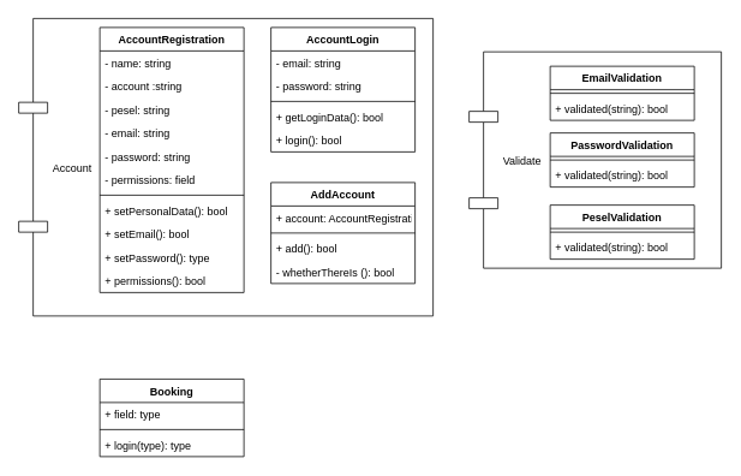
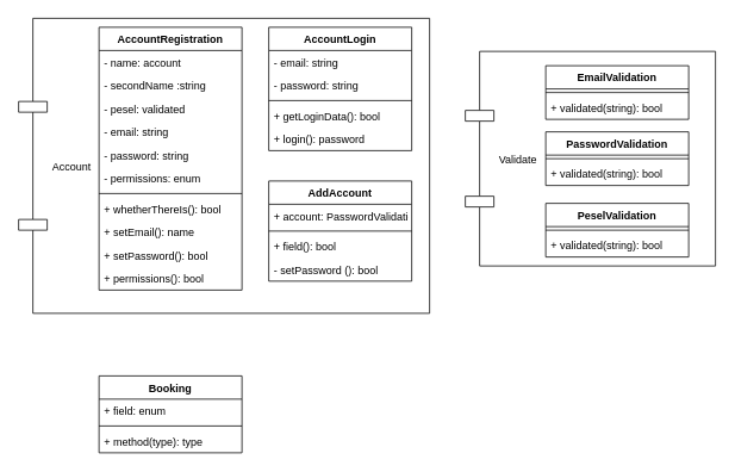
  <mxCell id="0" />
  <mxCell id="1" parent="0" />
  <mxCell id="2" value="Account" style="shape=component;align=left;spacingLeft=36;" vertex="1" parent="1"><mxGeometry x="20" y="20" width="460" height="330" as="geometry" /></mxCell>
  <mxCell id="3" value="Validate" style="shape=component;align=left;spacingLeft=36;" vertex="1" parent="1"><mxGeometry x="520" y="57" width="280" height="240" as="geometry" /></mxCell>
  <mxCell id="4" value="AccountRegistration" style="swimlane;fontStyle=1;align=center;verticalAlign=top;childLayout=stackLayout;horizontal=1;startSize=26;horizontalStack=0;resizeParent=1;resizeParentMax=0;resizeLast=0;collapsible=1;marginBottom=0;" vertex="1" parent="1"><mxGeometry x="110" y="30" width="160" height="294" as="geometry" /></mxCell>
- <mxCell id="5" value="- name: string" style="text;strokeColor=none;fillColor=none;align=left;verticalAlign=top;spacingLeft=4;spacingRight=4;overflow=hidden;rotatable=0;points=[[0,0.5],[1,0.5]];portConstraint=eastwest;" vertex="1" parent="4"><mxGeometry y="26" width="160" height="26" as="geometry" /></mxCell>
- <mxCell id="6" value="- account :string" style="text;strokeColor=none;fillColor=none;align=left;verticalAlign=top;spacingLeft=4;spacingRight=4;overflow=hidden;rotatable=0;points=[[0,0.5],[1,0.5]];portConstraint=eastwest;" vertex="1" parent="4"><mxGeometry y="52" width="160" height="26" as="geometry" /></mxCell>
- <mxCell id="7" value="- pesel: string" style="text;strokeColor=none;fillColor=none;align=left;verticalAlign=top;spacingLeft=4;spacingRight=4;overflow=hidden;rotatable=0;points=[[0,0.5],[1,0.5]];portConstraint=eastwest;" vertex="1" parent="4"><mxGeometry y="78" width="160" height="26" as="geometry" /></mxCell>
+ <mxCell id="5" value="- name: account" style="text;strokeColor=none;fillColor=none;align=left;verticalAlign=top;spacingLeft=4;spacingRight=4;overflow=hidden;rotatable=0;points=[[0,0.5],[1,0.5]];portConstraint=eastwest;" vertex="1" parent="4"><mxGeometry y="26" width="160" height="26" as="geometry" /></mxCell>
+ <mxCell id="6" value="- secondName :string" style="text;strokeColor=none;fillColor=none;align=left;verticalAlign=top;spacingLeft=4;spacingRight=4;overflow=hidden;rotatable=0;points=[[0,0.5],[1,0.5]];portConstraint=eastwest;" vertex="1" parent="4"><mxGeometry y="52" width="160" height="26" as="geometry" /></mxCell>
+ <mxCell id="7" value="- pesel: validated" style="text;strokeColor=none;fillColor=none;align=left;verticalAlign=top;spacingLeft=4;spacingRight=4;overflow=hidden;rotatable=0;points=[[0,0.5],[1,0.5]];portConstraint=eastwest;" vertex="1" parent="4"><mxGeometry y="78" width="160" height="26" as="geometry" /></mxCell>
  <mxCell id="8" value="- email: string" style="text;strokeColor=none;fillColor=none;align=left;verticalAlign=top;spacingLeft=4;spacingRight=4;overflow=hidden;rotatable=0;points=[[0,0.5],[1,0.5]];portConstraint=eastwest;" vertex="1" parent="4"><mxGeometry y="104" width="160" height="26" as="geometry" /></mxCell>
  <mxCell id="9" value="- password: string" style="text;strokeColor=none;fillColor=none;align=left;verticalAlign=top;spacingLeft=4;spacingRight=4;overflow=hidden;rotatable=0;points=[[0,0.5],[1,0.5]];portConstraint=eastwest;" vertex="1" parent="4"><mxGeometry y="130" width="160" height="26" as="geometry" /></mxCell>
- <mxCell id="10" value="- permissions: field" style="text;strokeColor=none;fillColor=none;align=left;verticalAlign=top;spacingLeft=4;spacingRight=4;overflow=hidden;rotatable=0;points=[[0,0.5],[1,0.5]];portConstraint=eastwest;" vertex="1" parent="4"><mxGeometry y="156" width="160" height="26" as="geometry" /></mxCell>
+ <mxCell id="10" value="- permissions: enum" style="text;strokeColor=none;fillColor=none;align=left;verticalAlign=top;spacingLeft=4;spacingRight=4;overflow=hidden;rotatable=0;points=[[0,0.5],[1,0.5]];portConstraint=eastwest;" vertex="1" parent="4"><mxGeometry y="156" width="160" height="26" as="geometry" /></mxCell>
  <mxCell id="11" value="" style="line;strokeWidth=1;fillColor=none;align=left;verticalAlign=middle;spacingTop=-1;spacingLeft=3;spacingRight=3;rotatable=0;labelPosition=right;points=[];portConstraint=eastwest;" vertex="1" parent="4"><mxGeometry y="182" width="160" height="8" as="geometry" /></mxCell>
- <mxCell id="12" value="+ setPersonalData(): bool" style="text;strokeColor=none;fillColor=none;align=left;verticalAlign=top;spacingLeft=4;spacingRight=4;overflow=hidden;rotatable=0;points=[[0,0.5],[1,0.5]];portConstraint=eastwest;" vertex="1" parent="4"><mxGeometry y="190" width="160" height="26" as="geometry" /></mxCell>
- <mxCell id="13" value="+ setEmail(): bool" style="text;strokeColor=none;fillColor=none;align=left;verticalAlign=top;spacingLeft=4;spacingRight=4;overflow=hidden;rotatable=0;points=[[0,0.5],[1,0.5]];portConstraint=eastwest;" vertex="1" parent="4"><mxGeometry y="216" width="160" height="26" as="geometry" /></mxCell>
- <mxCell id="14" value="+ setPassword(): type" style="text;strokeColor=none;fillColor=none;align=left;verticalAlign=top;spacingLeft=4;spacingRight=4;overflow=hidden;rotatable=0;points=[[0,0.5],[1,0.5]];portConstraint=eastwest;" vertex="1" parent="4"><mxGeometry y="242" width="160" height="26" as="geometry" /></mxCell>
+ <mxCell id="12" value="+ whetherThereIs(): bool" style="text;strokeColor=none;fillColor=none;align=left;verticalAlign=top;spacingLeft=4;spacingRight=4;overflow=hidden;rotatable=0;points=[[0,0.5],[1,0.5]];portConstraint=eastwest;" vertex="1" parent="4"><mxGeometry y="190" width="160" height="26" as="geometry" /></mxCell>
+ <mxCell id="13" value="+ setEmail(): name" style="text;strokeColor=none;fillColor=none;align=left;verticalAlign=top;spacingLeft=4;spacingRight=4;overflow=hidden;rotatable=0;points=[[0,0.5],[1,0.5]];portConstraint=eastwest;" vertex="1" parent="4"><mxGeometry y="216" width="160" height="26" as="geometry" /></mxCell>
+ <mxCell id="14" value="+ setPassword(): bool" style="text;strokeColor=none;fillColor=none;align=left;verticalAlign=top;spacingLeft=4;spacingRight=4;overflow=hidden;rotatable=0;points=[[0,0.5],[1,0.5]];portConstraint=eastwest;" vertex="1" parent="4"><mxGeometry y="242" width="160" height="26" as="geometry" /></mxCell>
  <mxCell id="15" value="+ permissions(): bool" style="text;strokeColor=none;fillColor=none;align=left;verticalAlign=top;spacingLeft=4;spacingRight=4;overflow=hidden;rotatable=0;points=[[0,0.5],[1,0.5]];portConstraint=eastwest;" vertex="1" parent="4"><mxGeometry y="268" width="160" height="26" as="geometry" /></mxCell>
  <mxCell id="16" value="AccountLogin" style="swimlane;fontStyle=1;align=center;verticalAlign=top;childLayout=stackLayout;horizontal=1;startSize=26;horizontalStack=0;resizeParent=1;resizeParentMax=0;resizeLast=0;collapsible=1;marginBottom=0;" vertex="1" parent="1"><mxGeometry x="300" y="30" width="160" height="138" as="geometry" /></mxCell>
  <mxCell id="17" value="- email: string" style="text;strokeColor=none;fillColor=none;align=left;verticalAlign=top;spacingLeft=4;spacingRight=4;overflow=hidden;rotatable=0;points=[[0,0.5],[1,0.5]];portConstraint=eastwest;" vertex="1" parent="16"><mxGeometry y="26" width="160" height="26" as="geometry" /></mxCell>
  <mxCell id="18" value="- password: string" style="text;strokeColor=none;fillColor=none;align=left;verticalAlign=top;spacingLeft=4;spacingRight=4;overflow=hidden;rotatable=0;points=[[0,0.5],[1,0.5]];portConstraint=eastwest;" vertex="1" parent="16"><mxGeometry y="52" width="160" height="26" as="geometry" /></mxCell>
  <mxCell id="19" value="" style="line;strokeWidth=1;fillColor=none;align=left;verticalAlign=middle;spacingTop=-1;spacingLeft=3;spacingRight=3;rotatable=0;labelPosition=right;points=[];portConstraint=eastwest;" vertex="1" parent="16"><mxGeometry y="78" width="160" height="8" as="geometry" /></mxCell>
  <mxCell id="20" value="+ getLoginData(): bool" style="text;strokeColor=none;fillColor=none;align=left;verticalAlign=top;spacingLeft=4;spacingRight=4;overflow=hidden;rotatable=0;points=[[0,0.5],[1,0.5]];portConstraint=eastwest;" vertex="1" parent="16"><mxGeometry y="86" width="160" height="26" as="geometry" /></mxCell>
- <mxCell id="21" value="+ login(): bool" style="text;strokeColor=none;fillColor=none;align=left;verticalAlign=top;spacingLeft=4;spacingRight=4;overflow=hidden;rotatable=0;points=[[0,0.5],[1,0.5]];portConstraint=eastwest;" vertex="1" parent="16"><mxGeometry y="112" width="160" height="26" as="geometry" /></mxCell>
+ <mxCell id="21" value="+ login(): password" style="text;strokeColor=none;fillColor=none;align=left;verticalAlign=top;spacingLeft=4;spacingRight=4;overflow=hidden;rotatable=0;points=[[0,0.5],[1,0.5]];portConstraint=eastwest;" vertex="1" parent="16"><mxGeometry y="112" width="160" height="26" as="geometry" /></mxCell>
  <mxCell id="22" value="EmailValidation" style="swimlane;fontStyle=1;align=center;verticalAlign=top;childLayout=stackLayout;horizontal=1;startSize=26;horizontalStack=0;resizeParent=1;resizeParentMax=0;resizeLast=0;collapsible=1;marginBottom=0;" vertex="1" parent="1"><mxGeometry x="610" y="73" width="160" height="60" as="geometry" /></mxCell>
  <mxCell id="23" value="" style="line;strokeWidth=1;fillColor=none;align=left;verticalAlign=middle;spacingTop=-1;spacingLeft=3;spacingRight=3;rotatable=0;labelPosition=right;points=[];portConstraint=eastwest;" vertex="1" parent="22"><mxGeometry y="26" width="160" height="8" as="geometry" /></mxCell>
  <mxCell id="24" value="+ validated(string): bool" style="text;strokeColor=none;fillColor=none;align=left;verticalAlign=top;spacingLeft=4;spacingRight=4;overflow=hidden;rotatable=0;points=[[0,0.5],[1,0.5]];portConstraint=eastwest;" vertex="1" parent="22"><mxGeometry y="34" width="160" height="26" as="geometry" /></mxCell>
  <mxCell id="25" value="PasswordValidation" style="swimlane;fontStyle=1;align=center;verticalAlign=top;childLayout=stackLayout;horizontal=1;startSize=26;horizontalStack=0;resizeParent=1;resizeParentMax=0;resizeLast=0;collapsible=1;marginBottom=0;" vertex="1" parent="1"><mxGeometry x="610" y="147" width="160" height="60" as="geometry" /></mxCell>
  <mxCell id="26" value="" style="line;strokeWidth=1;fillColor=none;align=left;verticalAlign=middle;spacingTop=-1;spacingLeft=3;spacingRight=3;rotatable=0;labelPosition=right;points=[];portConstraint=eastwest;" vertex="1" parent="25"><mxGeometry y="26" width="160" height="8" as="geometry" /></mxCell>
  <mxCell id="27" value="+ validated(string): bool" style="text;strokeColor=none;fillColor=none;align=left;verticalAlign=top;spacingLeft=4;spacingRight=4;overflow=hidden;rotatable=0;points=[[0,0.5],[1,0.5]];portConstraint=eastwest;" vertex="1" parent="25"><mxGeometry y="34" width="160" height="26" as="geometry" /></mxCell>
  <mxCell id="28" value="AddAccount" style="swimlane;fontStyle=1;align=center;verticalAlign=top;childLayout=stackLayout;horizontal=1;startSize=26;horizontalStack=0;resizeParent=1;resizeParentMax=0;resizeLast=0;collapsible=1;marginBottom=0;" vertex="1" parent="1"><mxGeometry x="300" y="202" width="160" height="112" as="geometry" /></mxCell>
- <mxCell id="29" value="+ account: AccountRegistration" style="text;strokeColor=none;fillColor=none;align=left;verticalAlign=top;spacingLeft=4;spacingRight=4;overflow=hidden;rotatable=0;points=[[0,0.5],[1,0.5]];portConstraint=eastwest;" vertex="1" parent="28"><mxGeometry y="26" width="160" height="26" as="geometry" /></mxCell>
+ <mxCell id="29" value="+ account: PasswordValidation" style="text;strokeColor=none;fillColor=none;align=left;verticalAlign=top;spacingLeft=4;spacingRight=4;overflow=hidden;rotatable=0;points=[[0,0.5],[1,0.5]];portConstraint=eastwest;" vertex="1" parent="28"><mxGeometry y="26" width="160" height="26" as="geometry" /></mxCell>
  <mxCell id="30" value="" style="line;strokeWidth=1;fillColor=none;align=left;verticalAlign=middle;spacingTop=-1;spacingLeft=3;spacingRight=3;rotatable=0;labelPosition=right;points=[];portConstraint=eastwest;" vertex="1" parent="28"><mxGeometry y="52" width="160" height="8" as="geometry" /></mxCell>
- <mxCell id="31" value="+ add(): bool" style="text;strokeColor=none;fillColor=none;align=left;verticalAlign=top;spacingLeft=4;spacingRight=4;overflow=hidden;rotatable=0;points=[[0,0.5],[1,0.5]];portConstraint=eastwest;" vertex="1" parent="28"><mxGeometry y="60" width="160" height="26" as="geometry" /></mxCell>
- <mxCell id="32" value="- whetherThereIs (): bool" style="text;strokeColor=none;fillColor=none;align=left;verticalAlign=top;spacingLeft=4;spacingRight=4;overflow=hidden;rotatable=0;points=[[0,0.5],[1,0.5]];portConstraint=eastwest;" vertex="1" parent="28"><mxGeometry y="86" width="160" height="26" as="geometry" /></mxCell>
+ <mxCell id="31" value="+ field(): bool" style="text;strokeColor=none;fillColor=none;align=left;verticalAlign=top;spacingLeft=4;spacingRight=4;overflow=hidden;rotatable=0;points=[[0,0.5],[1,0.5]];portConstraint=eastwest;" vertex="1" parent="28"><mxGeometry y="60" width="160" height="26" as="geometry" /></mxCell>
+ <mxCell id="32" value="- setPassword (): bool" style="text;strokeColor=none;fillColor=none;align=left;verticalAlign=top;spacingLeft=4;spacingRight=4;overflow=hidden;rotatable=0;points=[[0,0.5],[1,0.5]];portConstraint=eastwest;" vertex="1" parent="28"><mxGeometry y="86" width="160" height="26" as="geometry" /></mxCell>
  <mxCell id="33" value="PeselValidation" style="swimlane;fontStyle=1;align=center;verticalAlign=top;childLayout=stackLayout;horizontal=1;startSize=26;horizontalStack=0;resizeParent=1;resizeParentMax=0;resizeLast=0;collapsible=1;marginBottom=0;" vertex="1" parent="1"><mxGeometry x="610" y="227" width="160" height="60" as="geometry" /></mxCell>
  <mxCell id="34" value="" style="line;strokeWidth=1;fillColor=none;align=left;verticalAlign=middle;spacingTop=-1;spacingLeft=3;spacingRight=3;rotatable=0;labelPosition=right;points=[];portConstraint=eastwest;" vertex="1" parent="33"><mxGeometry y="26" width="160" height="8" as="geometry" /></mxCell>
  <mxCell id="35" value="+ validated(string): bool" style="text;strokeColor=none;fillColor=none;align=left;verticalAlign=top;spacingLeft=4;spacingRight=4;overflow=hidden;rotatable=0;points=[[0,0.5],[1,0.5]];portConstraint=eastwest;" vertex="1" parent="33"><mxGeometry y="34" width="160" height="26" as="geometry" /></mxCell>
  <mxCell id="36" value="Booking" style="swimlane;fontStyle=1;align=center;verticalAlign=top;childLayout=stackLayout;horizontal=1;startSize=26;horizontalStack=0;resizeParent=1;resizeParentMax=0;resizeLast=0;collapsible=1;marginBottom=0;" vertex="1" parent="1"><mxGeometry x="110" y="420" width="160" height="86" as="geometry" /></mxCell>
- <mxCell id="37" value="+ field: type" style="text;strokeColor=none;fillColor=none;align=left;verticalAlign=top;spacingLeft=4;spacingRight=4;overflow=hidden;rotatable=0;points=[[0,0.5],[1,0.5]];portConstraint=eastwest;" vertex="1" parent="36"><mxGeometry y="26" width="160" height="26" as="geometry" /></mxCell>
+ <mxCell id="37" value="+ field: enum" style="text;strokeColor=none;fillColor=none;align=left;verticalAlign=top;spacingLeft=4;spacingRight=4;overflow=hidden;rotatable=0;points=[[0,0.5],[1,0.5]];portConstraint=eastwest;" vertex="1" parent="36"><mxGeometry y="26" width="160" height="26" as="geometry" /></mxCell>
  <mxCell id="38" value="" style="line;strokeWidth=1;fillColor=none;align=left;verticalAlign=middle;spacingTop=-1;spacingLeft=3;spacingRight=3;rotatable=0;labelPosition=right;points=[];portConstraint=eastwest;" vertex="1" parent="36"><mxGeometry y="52" width="160" height="8" as="geometry" /></mxCell>
- <mxCell id="39" value="+ login(type): type" style="text;strokeColor=none;fillColor=none;align=left;verticalAlign=top;spacingLeft=4;spacingRight=4;overflow=hidden;rotatable=0;points=[[0,0.5],[1,0.5]];portConstraint=eastwest;" vertex="1" parent="36"><mxGeometry y="60" width="160" height="26" as="geometry" /></mxCell>
+ <mxCell id="39" value="+ method(type): type" style="text;strokeColor=none;fillColor=none;align=left;verticalAlign=top;spacingLeft=4;spacingRight=4;overflow=hidden;rotatable=0;points=[[0,0.5],[1,0.5]];portConstraint=eastwest;" vertex="1" parent="36"><mxGeometry y="60" width="160" height="26" as="geometry" /></mxCell>
